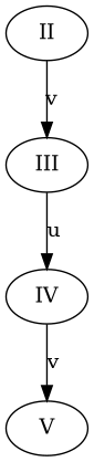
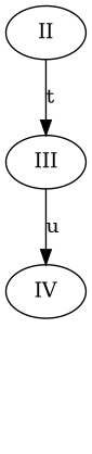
  digraph {
    II
    III
-   V [role=end]
    IV
-   II -> III [label=v]
+   II -> III [label=t]
    III -> IV [label=u]
-   IV -> V [label=v]
  }
